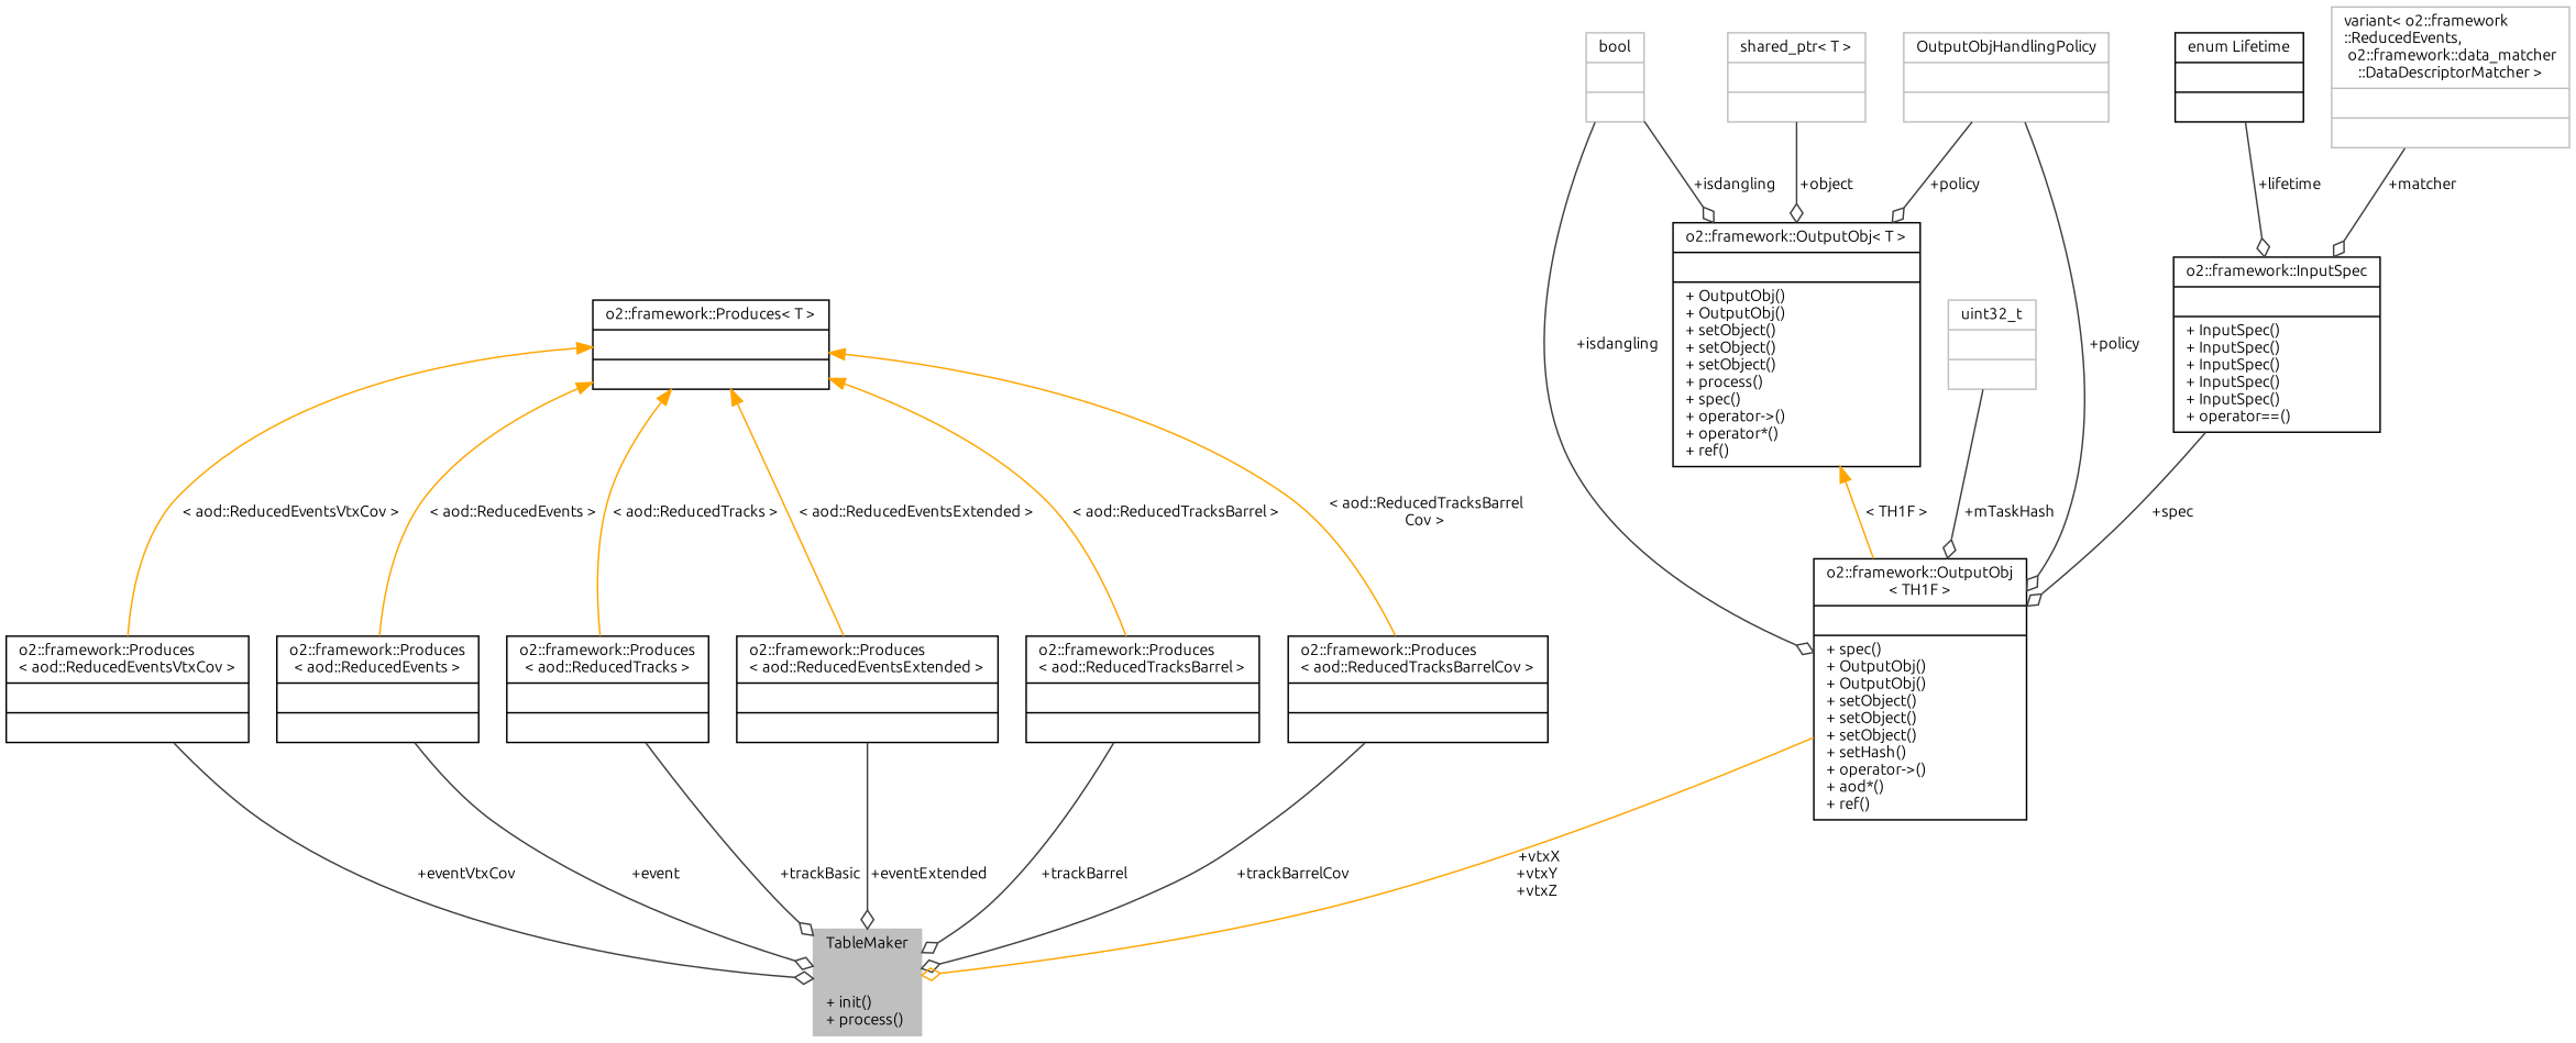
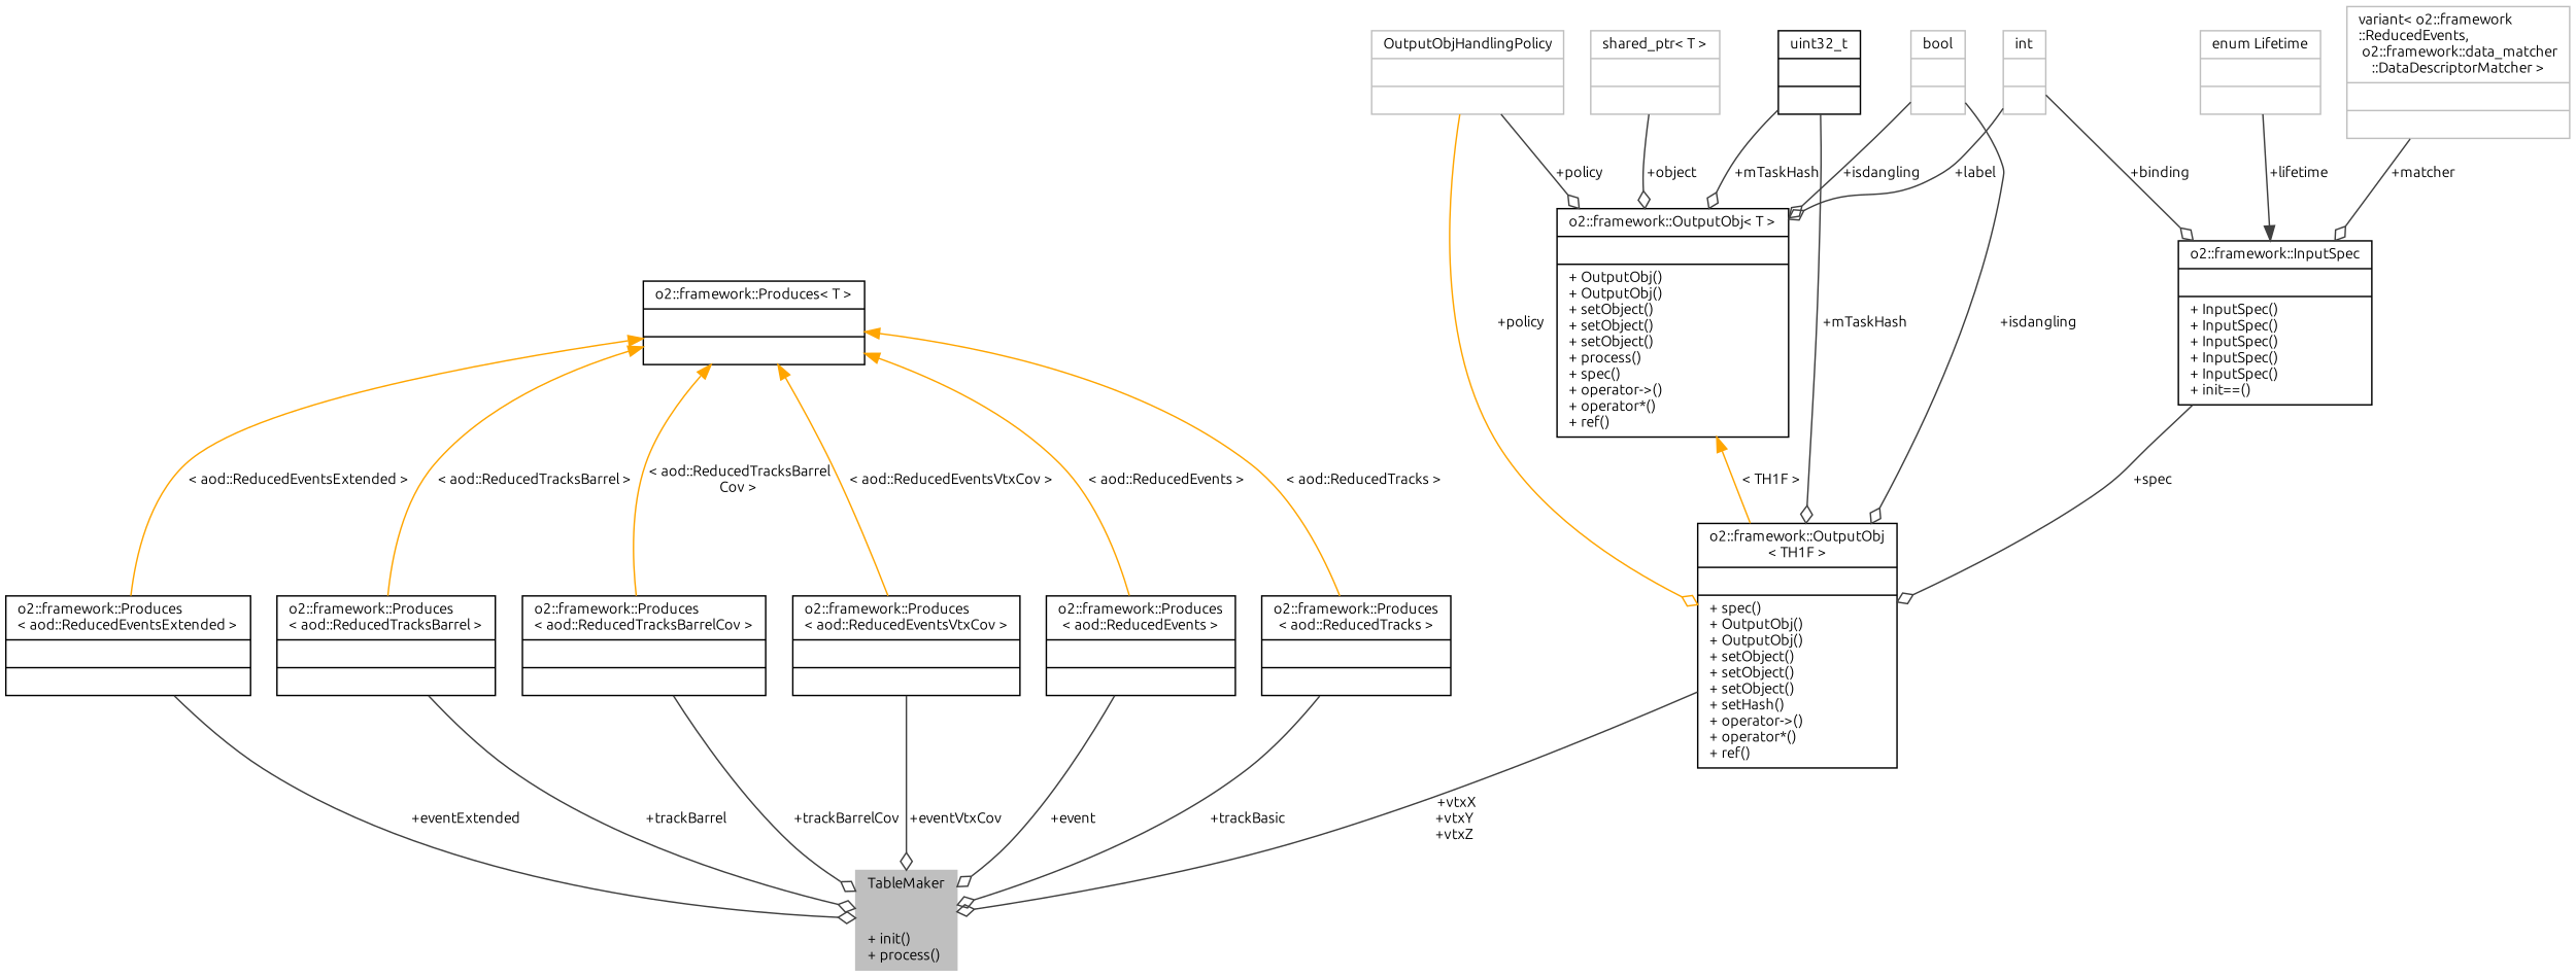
  digraph {
    fontname=Ubuntu
    node [color=black fontname=Ubuntu fontsize=10 shape=record]
    edge [arrowhead=odiamond color=grey25 fontname=Ubuntu fontsize=10 labelfontname=Helvetica labelfontsize=10 style=solid]
    n1 [color=grey75 fillcolor=grey75 fontcolor=black height=0.2 label="{TableMaker\n||+ init()\l+ process()\l}" style=filled width=0.4]
    n2 [height=0.2 label="{o2::framework::Produces\l\< aod::ReducedEvents \>\n||}" width=0.4]
    n3 [height=0.2 label="{o2::framework::Produces\< T \>\n||}" width=0.4]
    n4 [height=0.2 label="{o2::framework::Produces\l\< aod::ReducedTracks \>\n||}" width=0.4]
    n5 [height=0.2 label="{o2::framework::Produces\l\< aod::ReducedEventsExtended \>\n||}" width=0.4]
    n6 [height=0.2 label="{o2::framework::Produces\l\< aod::ReducedTracksBarrel \>\n||}" width=0.4]
    n7 [height=0.2 label="{o2::framework::Produces\l\< aod::ReducedTracksBarrelCov \>\n||}" width=0.4]
    n8 [height=0.2 label="{o2::framework::Produces\l\< aod::ReducedEventsVtxCov \>\n||}" width=0.4]
-   n9 [height=0.2 label="{o2::framework::OutputObj\l\< TH1F \>\n||+ spec()\l+ OutputObj()\l+ OutputObj()\l+ setObject()\l+ setObject()\l+ setObject()\l+ setHash()\l+ operator-\>()\l+ aod*()\l+ ref()\l}" width=0.4]
+   n9 [height=0.2 label="{o2::framework::OutputObj\l\< TH1F \>\n||+ spec()\l+ OutputObj()\l+ OutputObj()\l+ setObject()\l+ setObject()\l+ setObject()\l+ setHash()\l+ operator-\>()\l+ operator*()\l+ ref()\l}" width=0.4]
    n10 [color=grey75 height=0.2 label="{OutputObjHandlingPolicy\n||}" width=0.4]
    n11 [height=0.2 label="{o2::framework::OutputObj\< T \>\n||+ OutputObj()\l+ OutputObj()\l+ setObject()\l+ setObject()\l+ setObject()\l+ process()\l+ spec()\l+ operator-\>()\l+ operator*()\l+ ref()\l}" width=0.4]
-   n12 [color=grey75 height=0.2 label="{uint32_t\n||}" width=0.4]
-   n14 [height=0.2 label="{o2::framework::InputSpec\n||+ InputSpec()\l+ InputSpec()\l+ InputSpec()\l+ InputSpec()\l+ InputSpec()\l+ operator==()\l}" width=0.4]
+   n12 [height=0.2 label="{uint32_t\n||}" width=0.4]
+   n13 [color=grey75 height=0.2 label="{int\n||}" width=0.4]
+   n14 [height=0.2 label="{o2::framework::InputSpec\n||+ InputSpec()\l+ InputSpec()\l+ InputSpec()\l+ InputSpec()\l+ InputSpec()\l+ init==()\l}" width=0.4]
    n15 [color=grey75 height=0.2 label="{bool\n||}" width=0.4]
-   n16 [height=0.2 label="{enum Lifetime\n||}" width=0.4]
+   n16 [color=grey75 height=0.2 label="{enum Lifetime\n||}" width=0.4]
    n17 [color=grey75 height=0.2 label="{variant\< o2::framework\l::ReducedEvents,\l o2::framework::data_matcher\l::DataDescriptorMatcher \>\n||}" width=0.4]
    n18 [color=grey75 height=0.2 label="{shared_ptr\< T \>\n||}" width=0.4]
    n2 -> n1 [label=" +event"]
    n3 -> n2 [color=orange dir=back label=" \< aod::ReducedEvents \>" arrowhead=""]
    n3 -> n4 [color=orange dir=back label=" \< aod::ReducedTracks \>" arrowhead=""]
    n3 -> n5 [color=orange dir=back label=" \< aod::ReducedEventsExtended \>" arrowhead=""]
    n3 -> n6 [color=orange dir=back label=" \< aod::ReducedTracksBarrel \>" arrowhead=""]
    n3 -> n7 [color=orange dir=back label=" \< aod::ReducedTracksBarrel\lCov \>" arrowhead=""]
    n3 -> n8 [color=orange dir=back label=" \< aod::ReducedEventsVtxCov \>" arrowhead=""]
    n4 -> n1 [label=" +trackBasic"]
    n5 -> n1 [label=" +eventExtended"]
    n6 -> n1 [label=" +trackBarrel"]
    n7 -> n1 [label=" +trackBarrelCov"]
    n8 -> n1 [label=" +eventVtxCov"]
-   n9 -> n1 [color=orange label=" +vtxX\n+vtxY\n+vtxZ"]
-   n10 -> n9 [label=" +policy"]
+   n9 -> n1 [label=" +vtxX\n+vtxY\n+vtxZ"]
+   n10 -> n9 [color=orange label=" +policy"]
    n10 -> n11 [label=" +policy"]
    n11 -> n9 [color=orange dir=back label=" \< TH1F \>" arrowhead=""]
    n12 -> n9 [label=" +mTaskHash"]
+   n12 -> n11 [label=" +mTaskHash"]
+   n13 -> n11 [label=" +label"]
+   n13 -> n14 [label=" +binding"]
    n14 -> n9 [label=" +spec"]
    n15 -> n9 [label=" +isdangling"]
    n15 -> n11 [label=" +isdangling"]
-   n16 -> n14 [label=" +lifetime"]
+   n16 -> n14 [arrowhead=normal label=" +lifetime"]
    n17 -> n14 [label=" +matcher"]
    n18 -> n11 [label=" +object"]
  }
